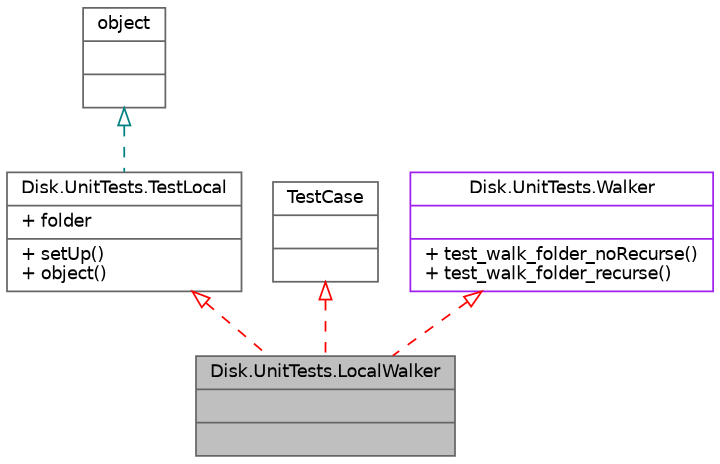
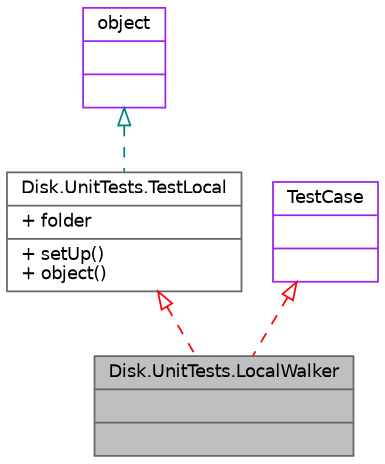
  digraph {
    node [color=gray40 fontname=Helvetica fontsize=10 shape=record]
    edge [arrowtail=onormal color=red dir=back fontname=Helvetica fontsize=10 labelfontname=Helvetica labelfontsize=10 style=dashed]
    n1 [fillcolor=grey75 fontcolor=black height=0.2 label="{Disk.UnitTests.LocalWalker\n||}" style=filled width=0.4]
    n2 [height=0.2 label="{Disk.UnitTests.TestLocal\n|+ folder\l|+ setUp()\l+ object()\l}" width=0.4]
-   n3 [height=0.2 label="{object\n||}" width=0.4]
-   n4 [height=0.2 label="{TestCase\n||}" width=0.4]
-   n5 [color=purple height=0.2 label="{Disk.UnitTests.Walker\n||+ test_walk_folder_noRecurse()\l+ test_walk_folder_recurse()\l}" width=0.4]
+   n3 [color=purple height=0.2 label="{object\n||}" width=0.4]
+   n4 [color=purple height=0.2 label="{TestCase\n||}" width=0.4]
    n2 -> n1
    n3 -> n2 [color=teal]
    n4 -> n1
-   n5 -> n1
  }
